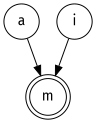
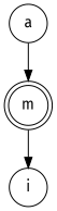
  digraph {
    fontname="Fira Sans"
    node [color=black fontname="Fira Sans" shape=circle]
    edge [fontname="Fira Sans"]
    m [shape=doublecircle]
    a
    i
    a -> m
-   i -> m
+   m -> i
  }
